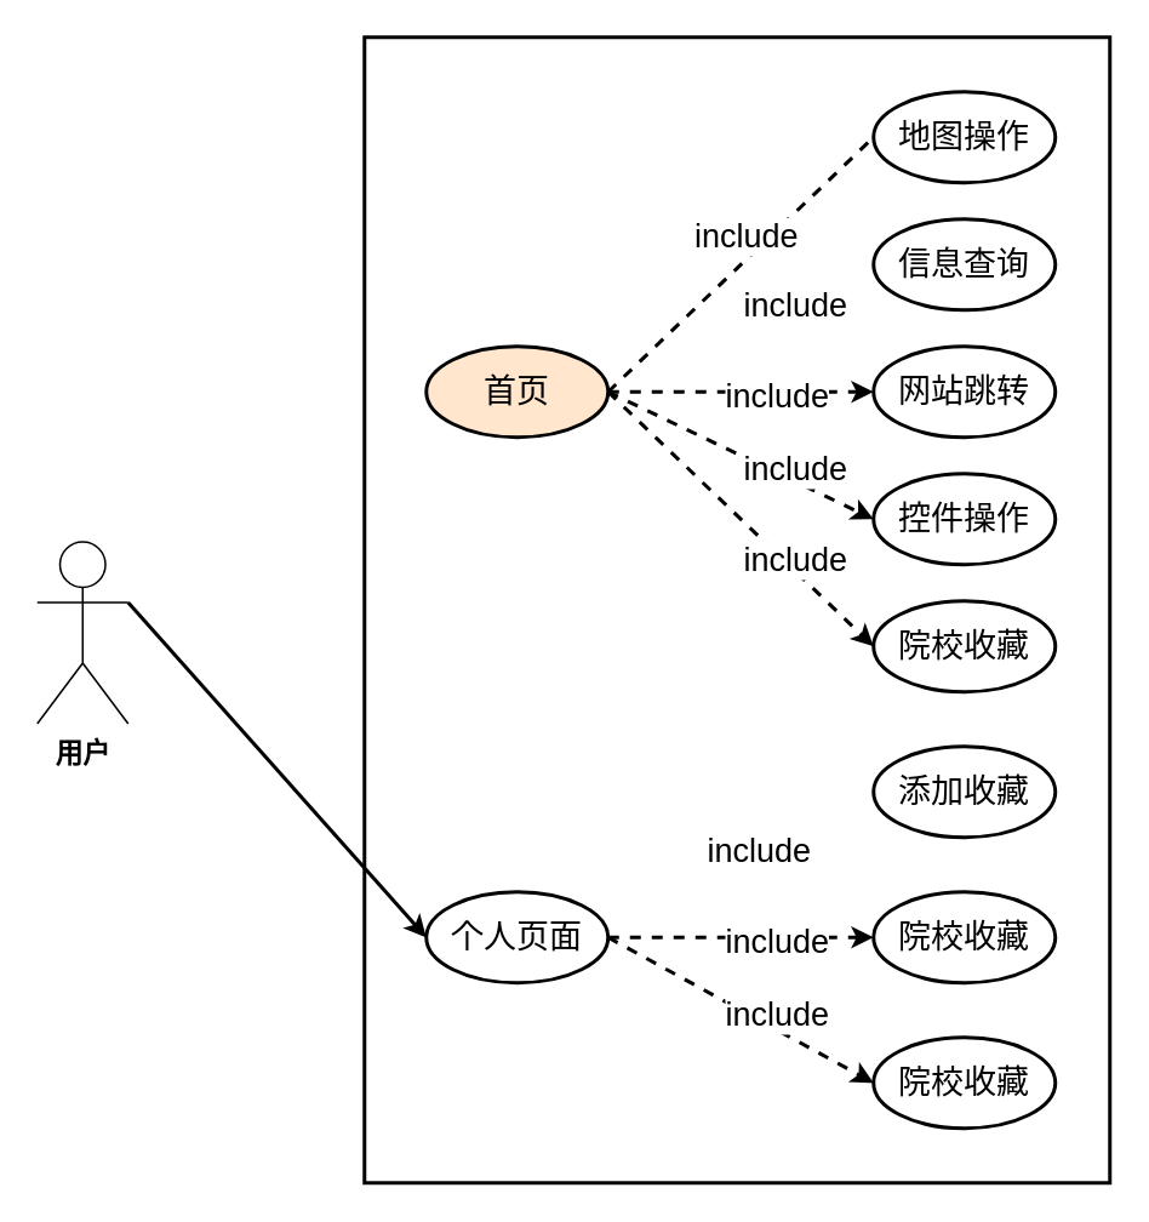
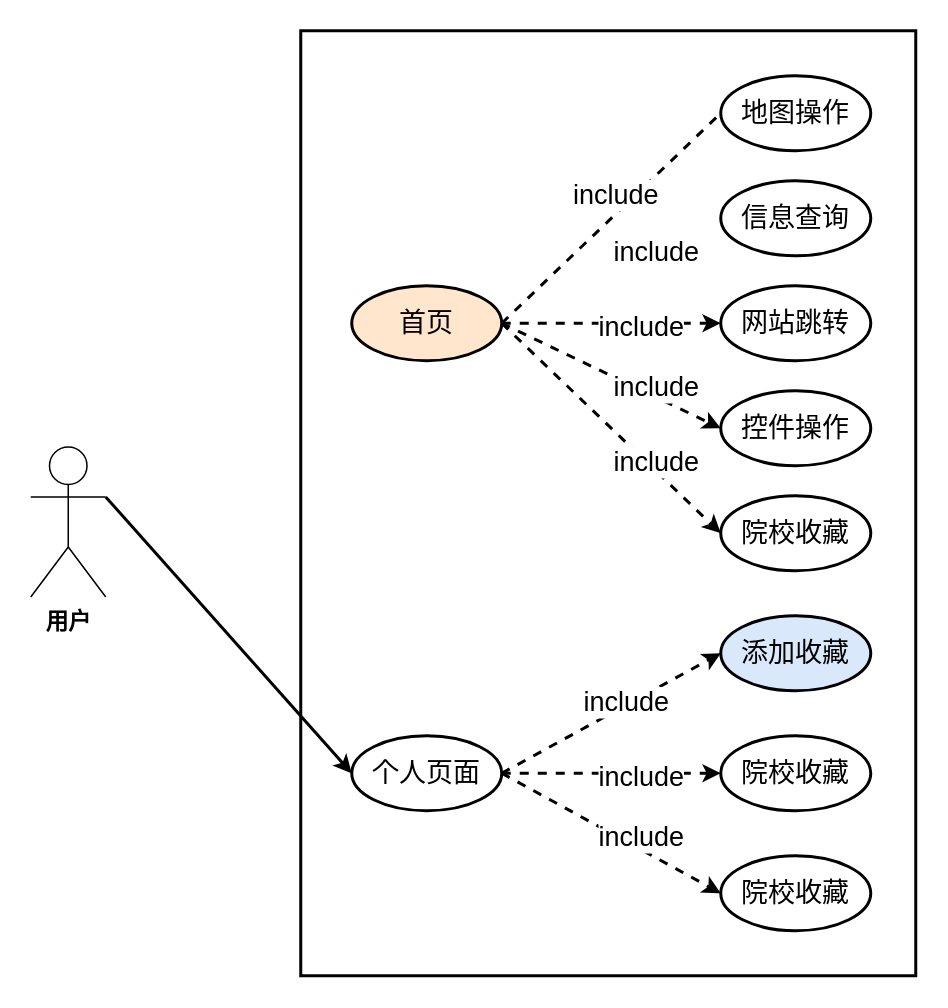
  <mxCell id="0" />
  <mxCell id="1" parent="0" />
  <mxCell id="2" value="&lt;font style=&quot;font-size: 15px;&quot;&gt;用户&lt;/font&gt;" style="shape=umlActor;verticalLabelPosition=bottom;verticalAlign=top;html=1;outlineConnect=0;fontSize=15;fontStyle=1" vertex="1" parent="1"><mxGeometry x="20" y="297.5" width="50" height="100" as="geometry" /></mxCell>
  <mxCell id="3" value="" style="rounded=0;whiteSpace=wrap;html=1;strokeWidth=2;" vertex="1" parent="1"><mxGeometry x="200" y="20" width="410" height="630" as="geometry" /></mxCell>
  <mxCell id="4" style="rounded=0;orthogonalLoop=1;jettySize=auto;html=1;exitX=1;exitY=0.5;exitDx=0;exitDy=0;entryX=0;entryY=0.5;entryDx=0;entryDy=0;strokeWidth=2;dashed=1;endArrow=none;" edge="1" parent="1" source="6" target="10"><mxGeometry relative="1" as="geometry" /></mxCell>
  <mxCell id="5" value="&lt;font style=&quot;font-size: 18px;&quot;&gt;include&lt;/font&gt;" style="edgeLabel;html=1;align=center;verticalAlign=middle;resizable=0;points=[];" vertex="1" connectable="0" parent="4"><mxGeometry x="0.265" y="5" relative="1" as="geometry"><mxPoint x="-13" y="7" as="offset" /></mxGeometry></mxCell>
  <mxCell id="6" value="&lt;font style=&quot;font-size: 18px;&quot;&gt;首页&lt;/font&gt;" style="ellipse;whiteSpace=wrap;html=1;strokeWidth=2;fillColor=#ffe6cc;" vertex="1" parent="1"><mxGeometry x="234" y="190" width="100" height="50" as="geometry" /></mxCell>
  <mxCell id="7" value="&lt;span style=&quot;font-size: 18px;&quot;&gt;个人页面&lt;/span&gt;" style="ellipse;whiteSpace=wrap;html=1;strokeWidth=2;" vertex="1" parent="1"><mxGeometry x="234" y="490" width="100" height="50" as="geometry" /></mxCell>
  <mxCell id="8" style="rounded=0;orthogonalLoop=1;jettySize=auto;html=1;entryX=0;entryY=0.5;entryDx=0;entryDy=0;strokeWidth=2;exitX=1;exitY=0.333;exitDx=0;exitDy=0;exitPerimeter=0;" edge="1" parent="1" source="2" target="7"><mxGeometry relative="1" as="geometry"><mxPoint x="80" y="335" as="sourcePoint" /><mxPoint x="244" y="191" as="targetPoint" /></mxGeometry></mxCell>
  <mxCell id="9" value="&lt;font style=&quot;font-size: 18px;&quot;&gt;信息查询&lt;/font&gt;" style="ellipse;whiteSpace=wrap;html=1;strokeWidth=2;" vertex="1" parent="1"><mxGeometry x="480" y="120" width="100" height="50" as="geometry" /></mxCell>
  <mxCell id="10" value="&lt;span style=&quot;font-size: 18px;&quot;&gt;地图操作&lt;/span&gt;" style="ellipse;whiteSpace=wrap;html=1;strokeWidth=2;" vertex="1" parent="1"><mxGeometry x="480" y="50" width="100" height="50" as="geometry" /></mxCell>
  <mxCell id="11" value="&lt;font style=&quot;font-size: 18px;&quot;&gt;网站跳转&lt;/font&gt;" style="ellipse;whiteSpace=wrap;html=1;strokeWidth=2;" vertex="1" parent="1"><mxGeometry x="480" y="190" width="100" height="50" as="geometry" /></mxCell>
  <mxCell id="12" value="&lt;font style=&quot;font-size: 18px;&quot;&gt;控件操作&lt;/font&gt;&lt;span style=&quot;color: rgba(0, 0, 0, 0); font-family: monospace; font-size: 0px; text-align: start; text-wrap: nowrap;&quot;&gt;%3CmxGraphModel%3E%3Croot%3E%3CmxCell%20id%3D%220%22%2F%3E%3CmxCell%20id%3D%221%22%20parent%3D%220%22%2F%3E%3CmxCell%20id%3D%222%22%20value%3D%22%26lt%3Bfont%20style%3D%26quot%3Bfont-size%3A%2018px%3B%26quot%3B%26gt%3B%E9%A6%96%E9%A1%B5%26lt%3B%2Ffont%26gt%3B%22%20style%3D%22ellipse%3BwhiteSpace%3Dwrap%3Bhtml%3D1%3BstrokeWidth%3D2%3B%22%20vertex%3D%221%22%20parent%3D%221%22%3E%3CmxGeometry%20x%3D%22460%22%20y%3D%22-570%22%20width%3D%22100%22%20height%3D%2250%22%20as%3D%22geometry%22%2F%3E%3C%2FmxCell%3E%3C%2Froot%3E%3C%2FmxGraphModel%3E&lt;/span&gt;" style="ellipse;whiteSpace=wrap;html=1;strokeWidth=2;" vertex="1" parent="1"><mxGeometry x="480" y="260" width="100" height="50" as="geometry" /></mxCell>
  <mxCell id="13" value="&lt;span style=&quot;font-size: 18px;&quot;&gt;院校收藏&lt;/span&gt;" style="ellipse;whiteSpace=wrap;html=1;strokeWidth=2;" vertex="1" parent="1"><mxGeometry x="480" y="330" width="100" height="50" as="geometry" /></mxCell>
  <mxCell id="14" style="rounded=0;orthogonalLoop=1;jettySize=auto;html=1;exitX=1;exitY=0.5;exitDx=0;exitDy=0;entryX=0;entryY=0.5;entryDx=0;entryDy=0;strokeWidth=2;dashed=1;" edge="1" parent="1" source="6" target="11"><mxGeometry relative="1" as="geometry"><mxPoint x="344" y="255" as="sourcePoint" /><mxPoint x="460" y="185" as="targetPoint" /></mxGeometry></mxCell>
  <mxCell id="15" style="rounded=0;orthogonalLoop=1;jettySize=auto;html=1;exitX=1;exitY=0.5;exitDx=0;exitDy=0;entryX=0;entryY=0.5;entryDx=0;entryDy=0;strokeWidth=2;dashed=1;" edge="1" parent="1" source="6" target="12"><mxGeometry relative="1" as="geometry"><mxPoint x="344" y="255" as="sourcePoint" /><mxPoint x="460" y="255" as="targetPoint" /></mxGeometry></mxCell>
  <mxCell id="16" style="rounded=0;orthogonalLoop=1;jettySize=auto;html=1;exitX=1;exitY=0.5;exitDx=0;exitDy=0;entryX=0;entryY=0.5;entryDx=0;entryDy=0;strokeWidth=2;dashed=1;" edge="1" parent="1" source="6" target="13"><mxGeometry relative="1" as="geometry"><mxPoint x="344" y="255" as="sourcePoint" /><mxPoint x="460" y="325" as="targetPoint" /></mxGeometry></mxCell>
  <mxCell id="17" value="&lt;font style=&quot;font-size: 18px;&quot;&gt;include&lt;/font&gt;" style="edgeLabel;html=1;align=center;verticalAlign=middle;resizable=0;points=[];" vertex="1" connectable="0" parent="1"><mxGeometry x="399.998" y="150" as="geometry"><mxPoint x="37" y="17" as="offset" /></mxGeometry></mxCell>
  <mxCell id="18" value="&lt;font style=&quot;font-size: 18px;&quot;&gt;include&lt;/font&gt;" style="edgeLabel;html=1;align=center;verticalAlign=middle;resizable=0;points=[];" vertex="1" connectable="0" parent="1"><mxGeometry x="389.998" y="200" as="geometry"><mxPoint x="37" y="17" as="offset" /></mxGeometry></mxCell>
  <mxCell id="19" value="&lt;font style=&quot;font-size: 18px;&quot;&gt;include&lt;/font&gt;" style="edgeLabel;html=1;align=center;verticalAlign=middle;resizable=0;points=[];" vertex="1" connectable="0" parent="1"><mxGeometry x="399.998" y="240" as="geometry"><mxPoint x="37" y="17" as="offset" /></mxGeometry></mxCell>
  <mxCell id="20" value="&lt;span style=&quot;font-size: 18px;&quot;&gt;include&lt;/span&gt;" style="edgeLabel;html=1;align=center;verticalAlign=middle;resizable=0;points=[];" vertex="1" connectable="0" parent="1"><mxGeometry x="399.998" y="290" as="geometry"><mxPoint x="37" y="17" as="offset" /></mxGeometry></mxCell>
- <mxCell id="21" value="&lt;span style=&quot;font-size: 18px;&quot;&gt;添加收藏&lt;/span&gt;" style="ellipse;whiteSpace=wrap;html=1;strokeWidth=2;" vertex="1" parent="1"><mxGeometry x="480" y="410" width="100" height="50" as="geometry" /></mxCell>
+ <mxCell id="21" value="&lt;span style=&quot;font-size: 18px;&quot;&gt;添加收藏&lt;/span&gt;" style="ellipse;whiteSpace=wrap;html=1;strokeWidth=2;fillColor=#dae8fc;" vertex="1" parent="1"><mxGeometry x="480" y="410" width="100" height="50" as="geometry" /></mxCell>
  <mxCell id="22" value="&lt;span style=&quot;font-size: 18px;&quot;&gt;院校收藏&lt;/span&gt;" style="ellipse;whiteSpace=wrap;html=1;strokeWidth=2;" vertex="1" parent="1"><mxGeometry x="480" y="570" width="100" height="50" as="geometry" /></mxCell>
+ <mxCell id="23" style="rounded=0;orthogonalLoop=1;jettySize=auto;html=1;exitX=1;exitY=0.5;exitDx=0;exitDy=0;entryX=0;entryY=0.5;entryDx=0;entryDy=0;strokeWidth=2;dashed=1;" edge="1" parent="1" source="7" target="21"><mxGeometry relative="1" as="geometry"><mxPoint x="344" y="225" as="sourcePoint" /><mxPoint x="490" y="365" as="targetPoint" /></mxGeometry></mxCell>
  <mxCell id="24" style="rounded=0;orthogonalLoop=1;jettySize=auto;html=1;exitX=1;exitY=0.5;exitDx=0;exitDy=0;entryX=0;entryY=0.5;entryDx=0;entryDy=0;strokeWidth=2;dashed=1;" edge="1" parent="1" source="7" target="22"><mxGeometry relative="1" as="geometry"><mxPoint x="344" y="525" as="sourcePoint" /><mxPoint x="490" y="485" as="targetPoint" /></mxGeometry></mxCell>
  <mxCell id="25" value="&lt;span style=&quot;font-size: 18px;&quot;&gt;院校收藏&lt;/span&gt;" style="ellipse;whiteSpace=wrap;html=1;strokeWidth=2;" vertex="1" parent="1"><mxGeometry x="480" y="490" width="100" height="50" as="geometry" /></mxCell>
  <mxCell id="26" style="rounded=0;orthogonalLoop=1;jettySize=auto;html=1;exitX=1;exitY=0.5;exitDx=0;exitDy=0;entryX=0;entryY=0.5;entryDx=0;entryDy=0;strokeWidth=2;dashed=1;" edge="1" parent="1" source="7" target="25"><mxGeometry relative="1" as="geometry"><mxPoint x="344" y="525" as="sourcePoint" /><mxPoint x="490" y="445" as="targetPoint" /></mxGeometry></mxCell>
  <mxCell id="27" value="&lt;span style=&quot;font-size: 18px;&quot;&gt;include&lt;/span&gt;" style="edgeLabel;html=1;align=center;verticalAlign=middle;resizable=0;points=[];" vertex="1" connectable="0" parent="1"><mxGeometry x="379.998" y="450" as="geometry"><mxPoint x="37" y="17" as="offset" /></mxGeometry></mxCell>
  <mxCell id="28" value="&lt;span style=&quot;font-size: 18px;&quot;&gt;include&lt;/span&gt;" style="edgeLabel;html=1;align=center;verticalAlign=middle;resizable=0;points=[];" vertex="1" connectable="0" parent="1"><mxGeometry x="389.998" y="500" as="geometry"><mxPoint x="37" y="17" as="offset" /></mxGeometry></mxCell>
  <mxCell id="29" value="&lt;span style=&quot;font-size: 18px;&quot;&gt;include&lt;/span&gt;" style="edgeLabel;html=1;align=center;verticalAlign=middle;resizable=0;points=[];" vertex="1" connectable="0" parent="1"><mxGeometry x="389.998" y="540" as="geometry"><mxPoint x="37" y="17" as="offset" /></mxGeometry></mxCell>
